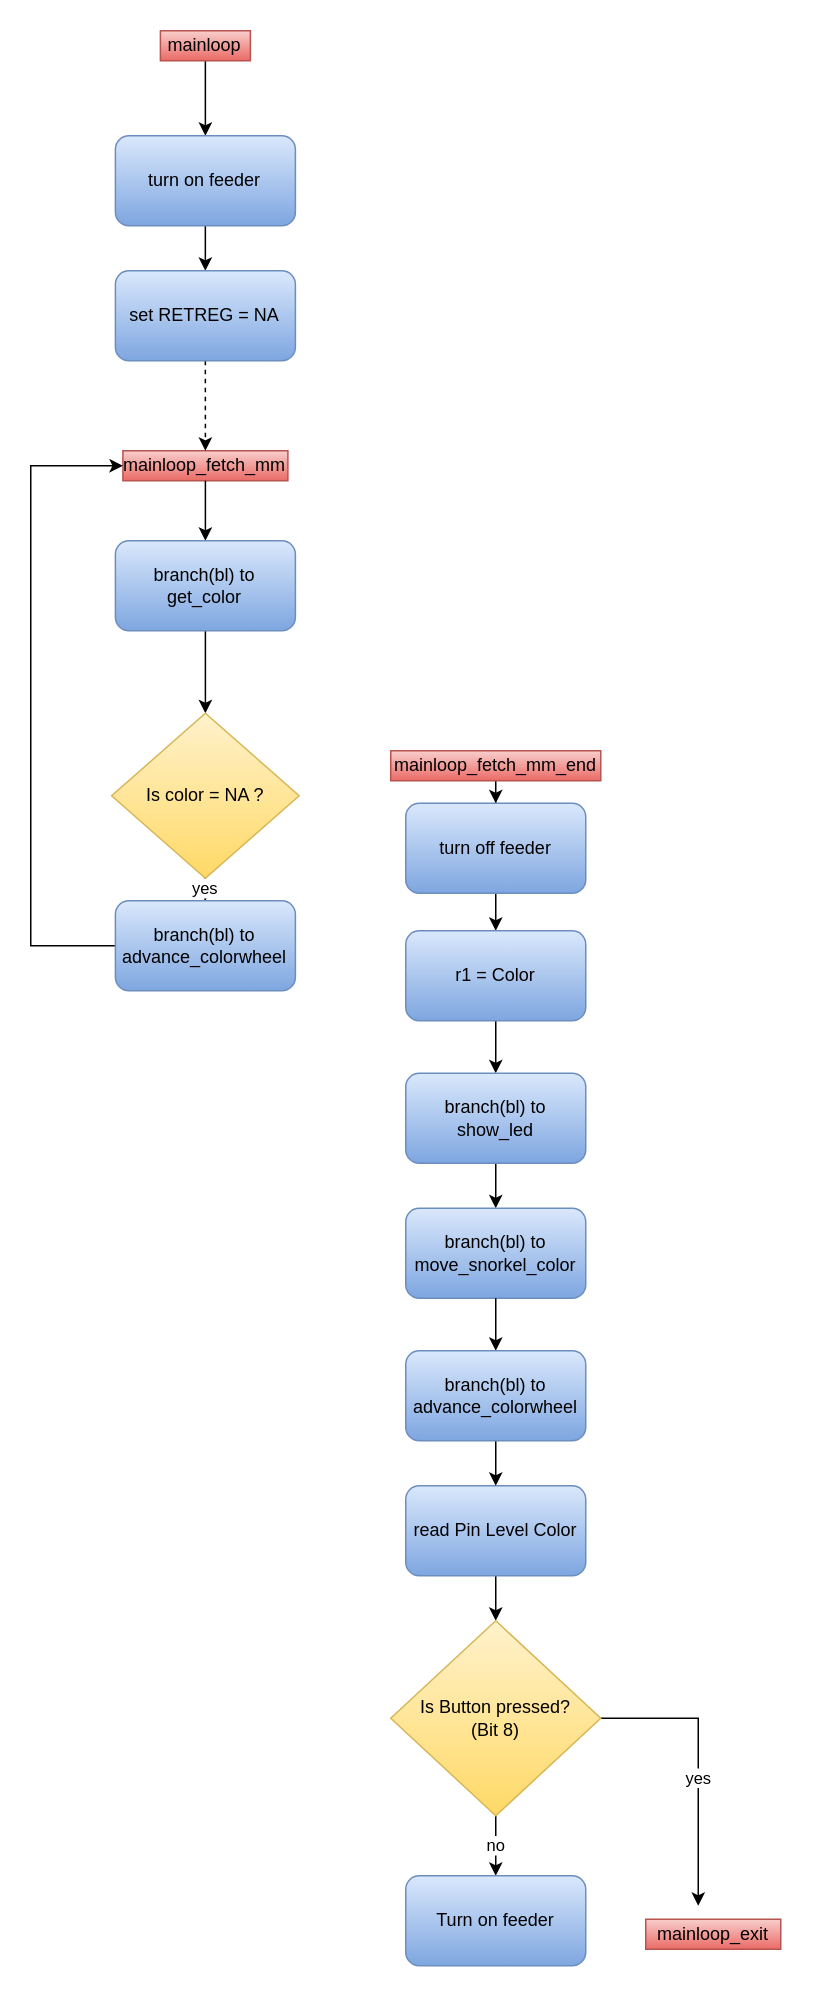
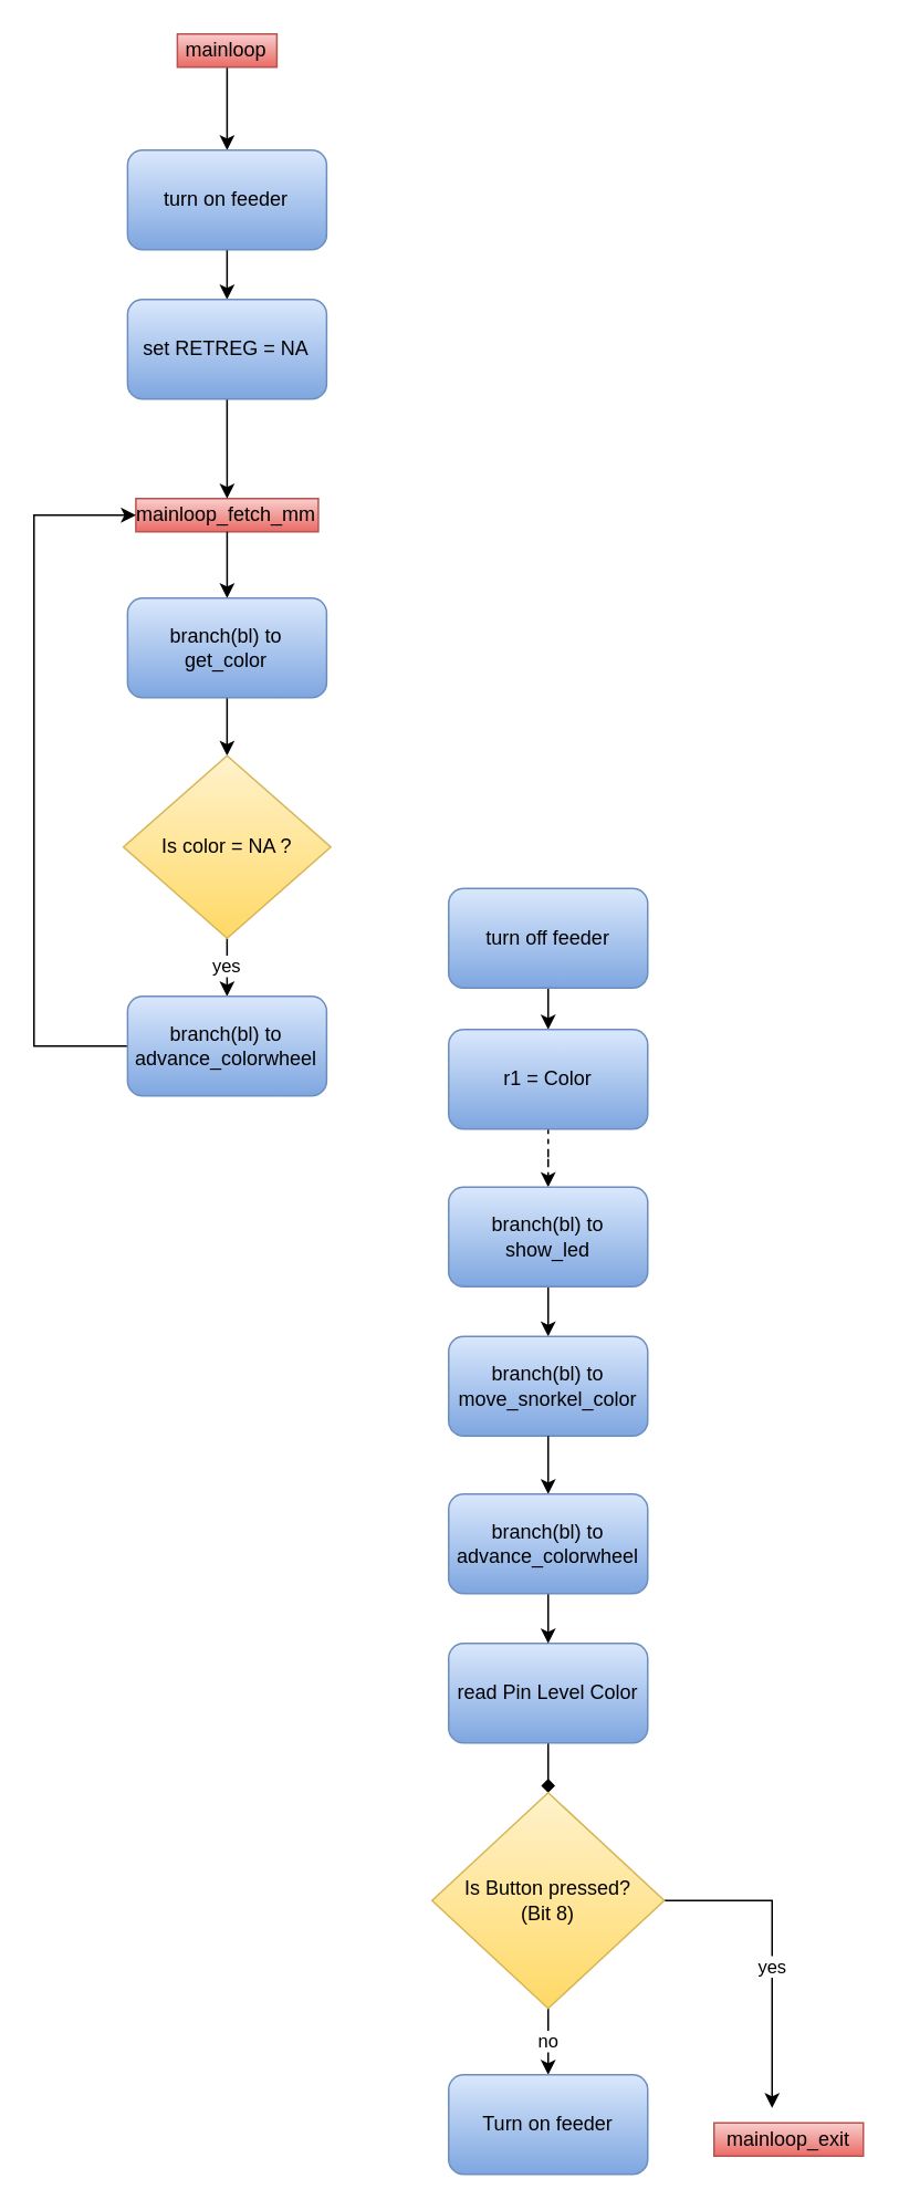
  <mxCell id="0" />
  <mxCell id="1" parent="0" />
  <mxCell id="2" value="" style="edgeStyle=orthogonalEdgeStyle;rounded=0;orthogonalLoop=1;jettySize=auto;html=1;exitX=0.5;exitY=1;exitDx=0;exitDy=0;entryX=0.5;entryY=0;entryDx=0;entryDy=0;" parent="1" source="3" target="32" edge="1"><mxGeometry relative="1" as="geometry"><mxPoint x="136.43" y="40" as="sourcePoint" /><mxPoint x="136.43" y="120" as="targetPoint" /><Array as="points"><mxPoint x="136.43" y="90" /><mxPoint x="136.43" y="90" /></Array></mxGeometry></mxCell>
  <mxCell id="3" value="mainloop" style="text;html=1;strokeColor=#b85450;fillColor=#f8cecc;align=center;verticalAlign=middle;whiteSpace=wrap;rounded=0;gradientColor=#ea6b66;" parent="1" vertex="1"><mxGeometry x="106.43" y="20" width="60" height="20" as="geometry" /></mxCell>
- <mxCell id="4" value="" style="edgeStyle=orthogonalEdgeStyle;rounded=0;orthogonalLoop=1;jettySize=auto;html=1;" parent="1" source="5" target="8" edge="1"><mxGeometry relative="1" as="geometry" /></mxCell>
+ <mxCell id="4" value="" style="edgeStyle=orthogonalEdgeStyle;rounded=0;orthogonalLoop=1;jettySize=auto;html=1;endArrow=diamond;" parent="1" source="5" target="8" edge="1"><mxGeometry relative="1" as="geometry" /></mxCell>
  <mxCell id="5" value="read Pin Level Color" style="rounded=1;whiteSpace=wrap;html=1;gradientColor=#7ea6e0;fillColor=#dae8fc;strokeColor=#6c8ebf;" parent="1" vertex="1"><mxGeometry x="270" y="990" width="120" height="60" as="geometry" /></mxCell>
  <mxCell id="6" value="no" style="edgeStyle=orthogonalEdgeStyle;rounded=0;orthogonalLoop=1;jettySize=auto;html=1;" parent="1" source="8" target="9" edge="1"><mxGeometry relative="1" as="geometry" /></mxCell>
  <mxCell id="7" value="yes" style="edgeStyle=orthogonalEdgeStyle;rounded=0;orthogonalLoop=1;jettySize=auto;html=1;entryX=0.5;entryY=0;entryDx=0;entryDy=0;exitX=1;exitY=0.5;exitDx=0;exitDy=0;" parent="1" source="8" edge="1"><mxGeometry x="0.105" relative="1" as="geometry"><Array as="points"><mxPoint x="465" y="1145" /></Array><mxPoint x="465" y="1270" as="targetPoint" /><mxPoint as="offset" /></mxGeometry></mxCell>
  <mxCell id="8" value="Is Button pressed?&lt;br&gt;(Bit 8)" style="rhombus;whiteSpace=wrap;html=1;gradientColor=#ffd966;fillColor=#fff2cc;strokeColor=#d6b656;" parent="1" vertex="1"><mxGeometry x="260" y="1080" width="140" height="130" as="geometry" /></mxCell>
  <mxCell id="9" value="Turn on feeder" style="rounded=1;whiteSpace=wrap;html=1;gradientColor=#7ea6e0;fillColor=#dae8fc;strokeColor=#6c8ebf;" parent="1" vertex="1"><mxGeometry x="270" y="1250" width="120" height="60" as="geometry" /></mxCell>
  <mxCell id="10" value="mainloop_fetch_mm" style="text;html=1;strokeColor=#b85450;fillColor=#f8cecc;align=center;verticalAlign=middle;whiteSpace=wrap;rounded=0;gradientColor=#ea6b66;" parent="1" vertex="1"><mxGeometry x="81.43" y="300" width="110" height="20" as="geometry" /></mxCell>
  <mxCell id="11" value="" style="edgeStyle=orthogonalEdgeStyle;rounded=0;orthogonalLoop=1;jettySize=auto;html=1;exitX=0.5;exitY=1;exitDx=0;exitDy=0;" parent="1" source="10" target="13" edge="1"><mxGeometry relative="1" as="geometry"><mxPoint x="136.4" y="330" as="sourcePoint" /></mxGeometry></mxCell>
  <mxCell id="12" value="" style="edgeStyle=orthogonalEdgeStyle;rounded=0;orthogonalLoop=1;jettySize=auto;html=1;" parent="1" source="13" target="15" edge="1"><mxGeometry relative="1" as="geometry" /></mxCell>
  <mxCell id="13" value="branch(bl) to&lt;br&gt;get_color" style="rounded=1;whiteSpace=wrap;html=1;gradientColor=#7ea6e0;fillColor=#dae8fc;strokeColor=#6c8ebf;" parent="1" vertex="1"><mxGeometry x="76.43" y="360" width="120" height="60" as="geometry" /></mxCell>
  <mxCell id="14" value="yes" style="edgeStyle=orthogonalEdgeStyle;rounded=0;orthogonalLoop=1;jettySize=auto;html=1;" parent="1" source="15" target="17" edge="1"><mxGeometry relative="1" as="geometry" /></mxCell>
- <mxCell id="15" value="Is color = NA ?" style="rhombus;whiteSpace=wrap;html=1;gradientColor=#ffd966;fillColor=#fff2cc;strokeColor=#d6b656;" parent="1" vertex="1"><mxGeometry x="73.93" y="475" width="125" height="110" as="geometry" /></mxCell>
+ <mxCell id="15" value="Is color = NA ?" style="rhombus;whiteSpace=wrap;html=1;gradientColor=#ffd966;fillColor=#fff2cc;strokeColor=#d6b656;" parent="1" vertex="1"><mxGeometry x="73.93" y="455" width="125" height="110" as="geometry" /></mxCell>
  <mxCell id="16" value="" style="edgeStyle=orthogonalEdgeStyle;rounded=0;orthogonalLoop=1;jettySize=auto;html=1;entryX=0;entryY=0.5;entryDx=0;entryDy=0;" parent="1" source="17" target="10" edge="1"><mxGeometry relative="1" as="geometry"><mxPoint x="29.93" y="240" as="targetPoint" /><Array as="points"><mxPoint x="20" y="630" /><mxPoint x="20" y="310" /></Array></mxGeometry></mxCell>
  <mxCell id="17" value="branch(bl) to advance_colorwheel" style="rounded=1;whiteSpace=wrap;html=1;gradientColor=#7ea6e0;fillColor=#dae8fc;strokeColor=#6c8ebf;" parent="1" vertex="1"><mxGeometry x="76.43" y="600" width="120" height="60" as="geometry" /></mxCell>
- <mxCell id="18" value="" style="edgeStyle=orthogonalEdgeStyle;rounded=0;orthogonalLoop=1;jettySize=auto;html=1;" parent="1" source="19" target="21" edge="1"><mxGeometry relative="1" as="geometry" /></mxCell>
- <mxCell id="19" value="mainloop_fetch_mm_end" style="text;html=1;strokeColor=#b85450;fillColor=#f8cecc;align=center;verticalAlign=middle;whiteSpace=wrap;rounded=0;gradientColor=#ea6b66;" parent="1" vertex="1"><mxGeometry x="260" y="500" width="140" height="20" as="geometry" /></mxCell>
  <mxCell id="20" value="" style="edgeStyle=orthogonalEdgeStyle;rounded=0;orthogonalLoop=1;jettySize=auto;html=1;" parent="1" source="21" target="23" edge="1"><mxGeometry relative="1" as="geometry" /></mxCell>
  <mxCell id="21" value="turn off feeder" style="rounded=1;whiteSpace=wrap;html=1;gradientColor=#7ea6e0;fillColor=#dae8fc;strokeColor=#6c8ebf;" parent="1" vertex="1"><mxGeometry x="270" y="535" width="120" height="60" as="geometry" /></mxCell>
- <mxCell id="22" value="" style="edgeStyle=orthogonalEdgeStyle;rounded=0;orthogonalLoop=1;jettySize=auto;html=1;" parent="1" source="23" target="25" edge="1"><mxGeometry relative="1" as="geometry" /></mxCell>
+ <mxCell id="22" value="" style="edgeStyle=orthogonalEdgeStyle;rounded=0;orthogonalLoop=1;jettySize=auto;html=1;dashed=1;" parent="1" source="23" target="25" edge="1"><mxGeometry relative="1" as="geometry" /></mxCell>
  <mxCell id="23" value="r1 = Color" style="rounded=1;whiteSpace=wrap;html=1;gradientColor=#7ea6e0;fillColor=#dae8fc;strokeColor=#6c8ebf;" parent="1" vertex="1"><mxGeometry x="270" y="620" width="120" height="60" as="geometry" /></mxCell>
  <mxCell id="24" value="" style="edgeStyle=orthogonalEdgeStyle;rounded=0;orthogonalLoop=1;jettySize=auto;html=1;" parent="1" source="25" target="26" edge="1"><mxGeometry relative="1" as="geometry" /></mxCell>
  <mxCell id="25" value="branch(bl) to show_led" style="rounded=1;whiteSpace=wrap;html=1;gradientColor=#7ea6e0;fillColor=#dae8fc;strokeColor=#6c8ebf;" parent="1" vertex="1"><mxGeometry x="270" y="715" width="120" height="60" as="geometry" /></mxCell>
  <mxCell id="26" value="branch(bl) to move_snorkel_color" style="rounded=1;whiteSpace=wrap;html=1;gradientColor=#7ea6e0;fillColor=#dae8fc;strokeColor=#6c8ebf;" parent="1" vertex="1"><mxGeometry x="270" y="805" width="120" height="60" as="geometry" /></mxCell>
  <mxCell id="27" value="" style="edgeStyle=orthogonalEdgeStyle;rounded=0;orthogonalLoop=1;jettySize=auto;html=1;exitX=0.5;exitY=1;exitDx=0;exitDy=0;" parent="1" source="26" target="29" edge="1"><mxGeometry relative="1" as="geometry"><mxPoint x="330" y="860" as="sourcePoint" /></mxGeometry></mxCell>
  <mxCell id="28" value="" style="edgeStyle=orthogonalEdgeStyle;rounded=0;orthogonalLoop=1;jettySize=auto;html=1;entryX=0.5;entryY=0;entryDx=0;entryDy=0;" parent="1" source="29" target="5" edge="1"><mxGeometry relative="1" as="geometry"><mxPoint x="330" y="1000" as="targetPoint" /></mxGeometry></mxCell>
  <mxCell id="29" value="branch(bl) to advance_colorwheel" style="rounded=1;whiteSpace=wrap;html=1;gradientColor=#7ea6e0;fillColor=#dae8fc;strokeColor=#6c8ebf;" parent="1" vertex="1"><mxGeometry x="270" y="900" width="120" height="60" as="geometry" /></mxCell>
  <mxCell id="30" value="mainloop_exit" style="text;html=1;strokeColor=#b85450;fillColor=#f8cecc;align=center;verticalAlign=middle;whiteSpace=wrap;rounded=0;gradientColor=#ea6b66;" parent="1" vertex="1"><mxGeometry x="430" y="1279" width="90" height="20" as="geometry" /></mxCell>
  <mxCell id="31" value="" style="edgeStyle=orthogonalEdgeStyle;rounded=0;orthogonalLoop=1;jettySize=auto;html=1;" edge="1" parent="1" source="32" target="34"><mxGeometry relative="1" as="geometry" /></mxCell>
  <mxCell id="32" value="turn on feeder" style="rounded=1;whiteSpace=wrap;html=1;gradientColor=#7ea6e0;fillColor=#dae8fc;strokeColor=#6c8ebf;" vertex="1" parent="1"><mxGeometry x="76.43" y="90" width="120" height="60" as="geometry" /></mxCell>
- <mxCell id="33" style="edgeStyle=orthogonalEdgeStyle;rounded=0;orthogonalLoop=1;jettySize=auto;html=1;entryX=0.5;entryY=0;entryDx=0;entryDy=0;dashed=1;" edge="1" parent="1" source="34" target="10"><mxGeometry relative="1" as="geometry"><Array as="points"><mxPoint x="136" y="260" /><mxPoint x="136" y="260" /></Array></mxGeometry></mxCell>
+ <mxCell id="33" style="edgeStyle=orthogonalEdgeStyle;rounded=0;orthogonalLoop=1;jettySize=auto;html=1;entryX=0.5;entryY=0;entryDx=0;entryDy=0;" edge="1" parent="1" source="34" target="10"><mxGeometry relative="1" as="geometry"><Array as="points"><mxPoint x="136" y="260" /><mxPoint x="136" y="260" /></Array></mxGeometry></mxCell>
  <mxCell id="34" value="set RETREG = NA" style="rounded=1;whiteSpace=wrap;html=1;gradientColor=#7ea6e0;fillColor=#dae8fc;strokeColor=#6c8ebf;" vertex="1" parent="1"><mxGeometry x="76.43" y="180" width="120" height="60" as="geometry" /></mxCell>
